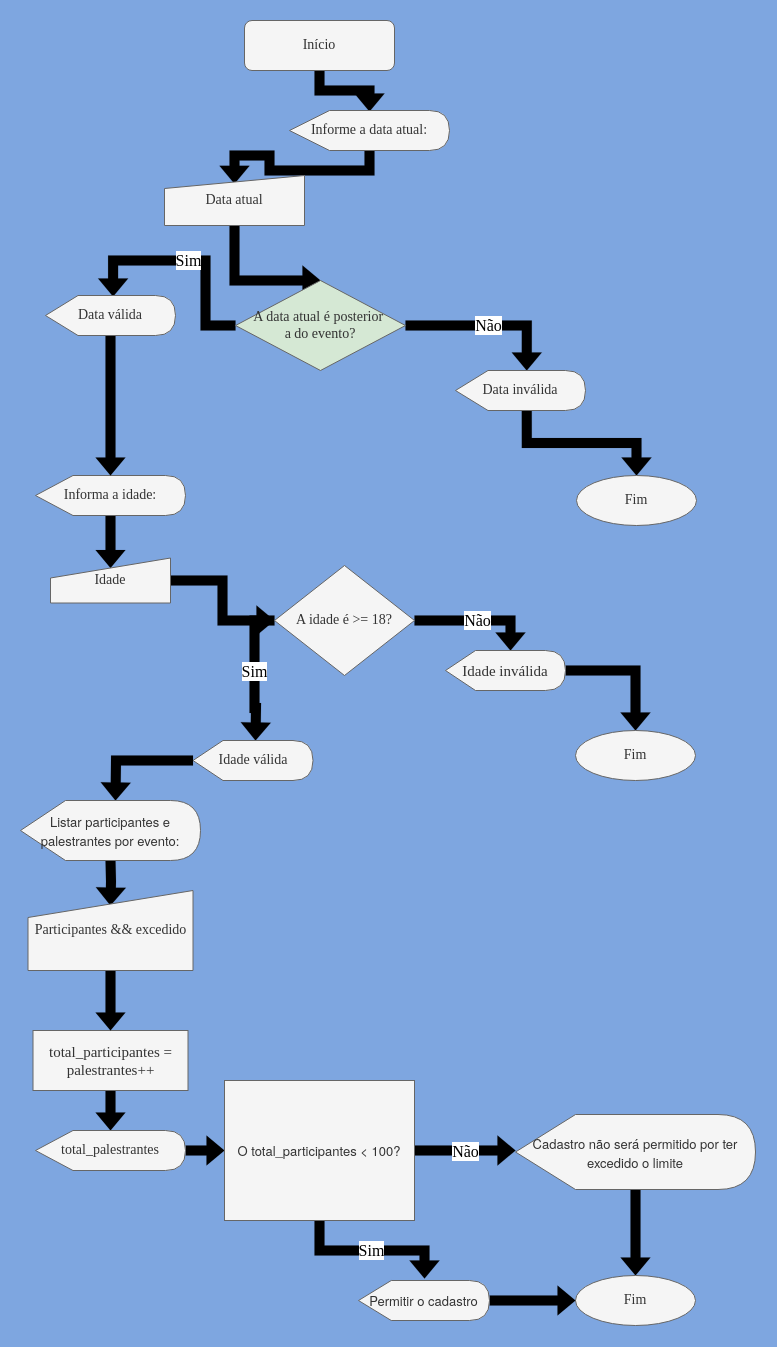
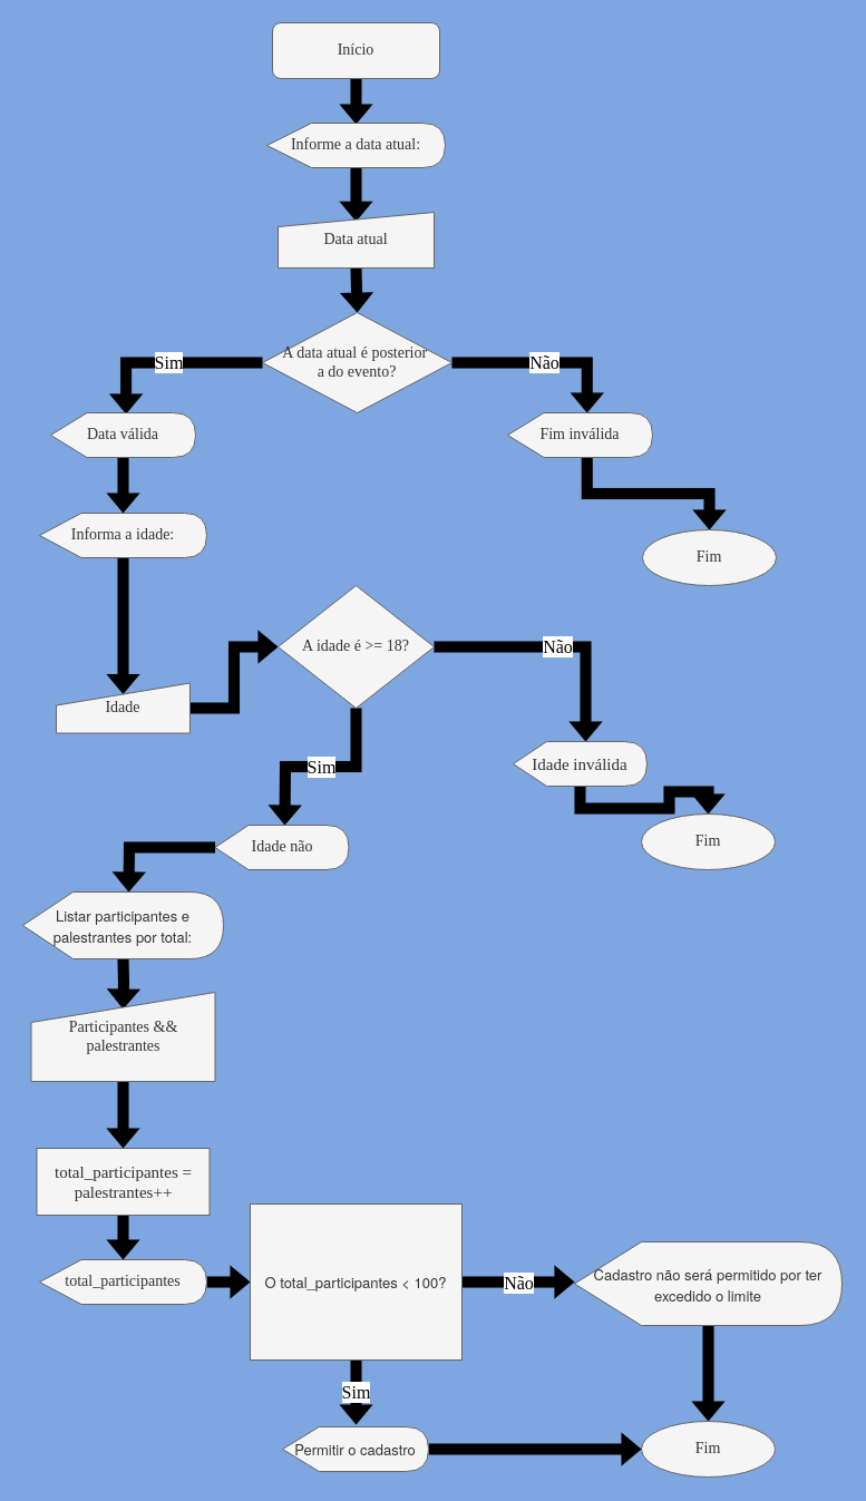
  <mxCell id="0" />
  <mxCell id="1" parent="0" />
  <mxCell id="2" style="edgeStyle=orthogonalEdgeStyle;shape=flexArrow;rounded=0;orthogonalLoop=1;jettySize=auto;html=1;entryX=0.5;entryY=0.025;entryDx=0;entryDy=0;entryPerimeter=0;fontFamily=Times New Roman;fontSize=14;fontColor=#333333;strokeWidth=0;fillColor=#000000;gradientColor=default;gradientDirection=south;" edge="1" parent="1" source="3" target="5"><mxGeometry relative="1" as="geometry" /></mxCell>
  <mxCell id="3" value="&lt;font style=&quot;font-size: 14px;&quot;&gt;Início&lt;/font&gt;" style="whiteSpace=wrap;html=1;fillColor=#f5f5f5;strokeColor=#666666;fontColor=#333333;fontFamily=Times New Roman;fontSize=14;rounded=1;" vertex="1" parent="1"><mxGeometry x="244" width="150" height="50" as="geometry" y="20" /></mxCell>
  <mxCell id="4" style="edgeStyle=orthogonalEdgeStyle;shape=flexArrow;rounded=0;orthogonalLoop=1;jettySize=auto;html=1;entryX=0.5;entryY=0.167;entryDx=0;entryDy=0;entryPerimeter=0;fontFamily=Times New Roman;fontSize=14;fontColor=#333333;strokeWidth=0;fillColor=#000000;gradientColor=default;gradientDirection=south;" edge="1" parent="1" source="5" target="7"><mxGeometry relative="1" as="geometry" /></mxCell>
- <mxCell id="5" value="Informe a data atual:" style="shape=display;whiteSpace=wrap;html=1;fontFamily=Times New Roman;fontSize=14;fillColor=#f5f5f5;fontColor=#333333;strokeColor=#666666;" vertex="1" parent="1"><mxGeometry x="289" y="110" width="160" height="40" as="geometry" /></mxCell>
+ <mxCell id="5" value="Informe a data atual:" style="shape=display;whiteSpace=wrap;html=1;fontFamily=Times New Roman;fontSize=14;fillColor=#f5f5f5;fontColor=#333333;strokeColor=#666666;" vertex="1" parent="1"><mxGeometry x="239" y="110" width="160" height="40" as="geometry" /></mxCell>
  <mxCell id="6" style="edgeStyle=orthogonalEdgeStyle;shape=flexArrow;rounded=0;orthogonalLoop=1;jettySize=auto;html=1;exitX=0.5;exitY=1;exitDx=0;exitDy=0;entryX=0.5;entryY=0;entryDx=0;entryDy=0;fontFamily=Times New Roman;fontSize=14;fontColor=#333333;strokeWidth=0;fillColor=#000000;gradientColor=default;gradientDirection=south;" edge="1" parent="1" source="7" target="10"><mxGeometry relative="1" as="geometry"><Array as="points"><mxPoint x="319" y="280" /><mxPoint x="319" y="280" /></Array></mxGeometry></mxCell>
- <mxCell id="7" value="Data atual" style="shape=manualInput;whiteSpace=wrap;html=1;fontFamily=Times New Roman;fontSize=14;fontColor=#333333;fillColor=#f5f5f5;strokeColor=#666666;size=13;" vertex="1" parent="1"><mxGeometry x="164" y="175" width="140" height="50" as="geometry" /></mxCell>
+ <mxCell id="7" value="Data atual" style="shape=manualInput;whiteSpace=wrap;html=1;fontFamily=Times New Roman;fontSize=14;fontColor=#333333;fillColor=#f5f5f5;strokeColor=#666666;size=13;" vertex="1" parent="1"><mxGeometry x="249" y="190" width="140" height="50" as="geometry" /></mxCell>
  <mxCell id="8" value="Não" style="edgeStyle=orthogonalEdgeStyle;shape=flexArrow;rounded=0;orthogonalLoop=1;jettySize=auto;html=1;entryX=0;entryY=0;entryDx=71.25;entryDy=0;entryPerimeter=0;fontFamily=Times New Roman;fontSize=16;fontColor=#000000;strokeWidth=0;fillColor=#000000;gradientColor=default;gradientDirection=south;" edge="1" parent="1" source="10" target="12"><mxGeometry relative="1" as="geometry" /></mxCell>
  <mxCell id="9" value="Sim" style="edgeStyle=orthogonalEdgeStyle;shape=flexArrow;rounded=0;orthogonalLoop=1;jettySize=auto;html=1;entryX=0.52;entryY=0.025;entryDx=0;entryDy=0;entryPerimeter=0;fontFamily=Times New Roman;fontSize=16;fontColor=#000000;strokeWidth=0;fillColor=#000000;gradientColor=default;gradientDirection=south;" edge="1" parent="1" source="10" target="30"><mxGeometry relative="1" as="geometry" /></mxCell>
- <mxCell id="10" value="A data atual é posterior&amp;nbsp;&lt;br&gt;a do evento?" style="rhombus;whiteSpace=wrap;html=1;fontFamily=Times New Roman;fontSize=14;fontColor=#333333;fillColor=#d5e8d4;strokeColor=#666666;perimeterSpacing=0;" vertex="1" parent="1"><mxGeometry x="235" y="280" width="170" height="90" as="geometry" /></mxCell>
+ <mxCell id="10" value="A data atual é posterior&amp;nbsp;&lt;br&gt;a do evento?" style="rhombus;whiteSpace=wrap;html=1;fontFamily=Times New Roman;fontSize=14;fontColor=#333333;fillColor=#f5f5f5;strokeColor=#666666;perimeterSpacing=0;" vertex="1" parent="1"><mxGeometry x="235" y="280" width="170" height="90" as="geometry" /></mxCell>
  <mxCell id="11" style="edgeStyle=orthogonalEdgeStyle;shape=flexArrow;rounded=0;orthogonalLoop=1;jettySize=auto;html=1;exitX=0;exitY=0;exitDx=71.25;exitDy=40;exitPerimeter=0;entryX=0.5;entryY=0;entryDx=0;entryDy=0;fontFamily=Times New Roman;fontSize=16;fontColor=#000000;strokeWidth=0;fillColor=#000000;gradientColor=default;gradientDirection=south;" edge="1" parent="1" source="12" target="13"><mxGeometry relative="1" as="geometry" /></mxCell>
- <mxCell id="12" value="Data inválida" style="shape=display;whiteSpace=wrap;html=1;fontFamily=Times New Roman;fontSize=14;fontColor=#333333;fillColor=#f5f5f5;strokeColor=#666666;" vertex="1" parent="1"><mxGeometry x="455" y="370" width="130" height="40" as="geometry" /></mxCell>
+ <mxCell id="12" value="Fim inválida" style="shape=display;whiteSpace=wrap;html=1;fontFamily=Times New Roman;fontSize=14;fontColor=#333333;fillColor=#f5f5f5;strokeColor=#666666;" vertex="1" parent="1"><mxGeometry x="455" y="370" width="130" height="40" as="geometry" /></mxCell>
  <mxCell id="13" value="Fim" style="ellipse;whiteSpace=wrap;html=1;fontFamily=Times New Roman;fontSize=14;fontColor=#333333;fillColor=#f5f5f5;strokeColor=#666666;" vertex="1" parent="1"><mxGeometry x="576" y="475" width="120" height="50" as="geometry" /></mxCell>
  <mxCell id="14" style="edgeStyle=orthogonalEdgeStyle;shape=flexArrow;rounded=0;orthogonalLoop=1;jettySize=auto;html=1;entryX=0.5;entryY=0.222;entryDx=0;entryDy=0;entryPerimeter=0;fontFamily=Times New Roman;fontSize=16;fontColor=#000000;strokeWidth=0;fillColor=#000000;gradientColor=default;gradientDirection=south;" edge="1" parent="1" source="15" target="17"><mxGeometry relative="1" as="geometry" /></mxCell>
- <mxCell id="15" value="Informa a idade:" style="shape=display;whiteSpace=wrap;html=1;fontFamily=Times New Roman;fontSize=14;fontColor=#333333;fillColor=#f5f5f5;strokeColor=#666666;" vertex="1" parent="1"><mxGeometry x="35" y="475" width="150" height="40" as="geometry" /></mxCell>
+ <mxCell id="15" value="Informa a idade:" style="shape=display;whiteSpace=wrap;html=1;fontFamily=Times New Roman;fontSize=14;fontColor=#333333;fillColor=#f5f5f5;strokeColor=#666666;" vertex="1" parent="1"><mxGeometry x="35" y="460" width="150" height="40" as="geometry" /></mxCell>
  <mxCell id="16" style="edgeStyle=orthogonalEdgeStyle;shape=flexArrow;rounded=0;orthogonalLoop=1;jettySize=auto;html=1;entryX=0;entryY=0.5;entryDx=0;entryDy=0;fontFamily=Times New Roman;fontSize=16;fontColor=#000000;strokeWidth=0;fillColor=#000000;gradientColor=default;gradientDirection=south;" edge="1" parent="1" source="17" target="20"><mxGeometry relative="1" as="geometry" /></mxCell>
- <mxCell id="17" value="Idade" style="shape=manualInput;whiteSpace=wrap;html=1;fontFamily=Times New Roman;fontSize=14;fontColor=#333333;fillColor=#f5f5f5;strokeColor=#666666;size=20;" vertex="1" parent="1"><mxGeometry x="50" y="557.5" width="120" height="45" as="geometry" /></mxCell>
+ <mxCell id="17" value="Idade" style="shape=manualInput;whiteSpace=wrap;html=1;fontFamily=Times New Roman;fontSize=14;fontColor=#333333;fillColor=#f5f5f5;strokeColor=#666666;size=20;" vertex="1" parent="1"><mxGeometry x="50" y="612.5" width="120" height="45" as="geometry" /></mxCell>
  <mxCell id="18" value="Não" style="edgeStyle=orthogonalEdgeStyle;shape=flexArrow;rounded=0;orthogonalLoop=1;jettySize=auto;html=1;entryX=0;entryY=0;entryDx=65;entryDy=0;entryPerimeter=0;fontFamily=Times New Roman;fontSize=16;fontColor=#000000;strokeWidth=0;fillColor=#000000;gradientColor=default;gradientDirection=south;" edge="1" parent="1" source="20" target="22"><mxGeometry relative="1" as="geometry" /></mxCell>
  <mxCell id="19" value="Sim" style="edgeStyle=orthogonalEdgeStyle;shape=flexArrow;rounded=0;orthogonalLoop=1;jettySize=auto;html=1;fontFamily=Times New Roman;fontSize=16;fontColor=#000000;strokeWidth=0;fillColor=#000000;gradientColor=default;gradientDirection=south;" edge="1" parent="1" source="20"><mxGeometry relative="1" as="geometry"><mxPoint x="255" y="740" as="targetPoint" /></mxGeometry></mxCell>
- <mxCell id="20" value="A idade é &amp;gt;= 18?" style="rhombus;whiteSpace=wrap;html=1;fontFamily=Times New Roman;fontSize=14;fontColor=#333333;fillColor=#f5f5f5;strokeColor=#666666;" vertex="1" parent="1"><mxGeometry x="274" y="565" width="140" height="110" as="geometry" /></mxCell>
+ <mxCell id="20" value="A idade é &amp;gt;= 18?" style="rhombus;whiteSpace=wrap;html=1;fontFamily=Times New Roman;fontSize=14;fontColor=#333333;fillColor=#f5f5f5;strokeColor=#666666;" vertex="1" parent="1"><mxGeometry x="249" y="525" width="140" height="110" as="geometry" /></mxCell>
  <mxCell id="21" style="edgeStyle=orthogonalEdgeStyle;shape=flexArrow;rounded=0;orthogonalLoop=1;jettySize=auto;html=1;fontFamily=Times New Roman;fontSize=14;fontColor=#000000;strokeWidth=0;fillColor=#000000;gradientColor=default;gradientDirection=south;" edge="1" parent="1" source="22" target="23"><mxGeometry relative="1" as="geometry" /></mxCell>
- <mxCell id="22" value="Idade inválida" style="shape=display;whiteSpace=wrap;html=1;fontFamily=Times New Roman;fontSize=15;fontColor=#333333;fillColor=#f5f5f5;strokeColor=#666666;" vertex="1" parent="1"><mxGeometry x="445" y="650" width="120" height="40" as="geometry" /></mxCell>
+ <mxCell id="22" value="Idade inválida" style="shape=display;whiteSpace=wrap;html=1;fontFamily=Times New Roman;fontSize=15;fontColor=#333333;fillColor=#f5f5f5;strokeColor=#666666;" vertex="1" parent="1"><mxGeometry x="460" y="665" width="120" height="40" as="geometry" /></mxCell>
  <mxCell id="23" value="Fim" style="ellipse;whiteSpace=wrap;html=1;fontFamily=Times New Roman;fontSize=14;fontColor=#333333;fillColor=#f5f5f5;strokeColor=#666666;" vertex="1" parent="1"><mxGeometry x="575" y="730" width="120" height="50" as="geometry" /></mxCell>
  <mxCell id="24" style="edgeStyle=orthogonalEdgeStyle;shape=flexArrow;rounded=0;orthogonalLoop=1;jettySize=auto;html=1;entryX=0.5;entryY=0.188;entryDx=0;entryDy=0;entryPerimeter=0;fontFamily=Times New Roman;fontSize=16;fontColor=#000000;strokeWidth=0;fillColor=#000000;gradientColor=default;gradientDirection=south;" edge="1" parent="1" target="28"><mxGeometry relative="1" as="geometry"><mxPoint x="110" y="860" as="sourcePoint" /></mxGeometry></mxCell>
  <mxCell id="25" style="edgeStyle=orthogonalEdgeStyle;shape=flexArrow;rounded=0;orthogonalLoop=1;jettySize=auto;html=1;fontFamily=Times New Roman;fontSize=14;fontColor=#000000;strokeWidth=0;fillColor=#000000;gradientColor=default;gradientDirection=south;" edge="1" parent="1" source="26" target="34"><mxGeometry relative="1" as="geometry" /></mxCell>
  <mxCell id="26" value="total_participantes = palestrantes++" style="rounded=0;whiteSpace=wrap;html=1;fontFamily=Times New Roman;fontSize=15;fontColor=#333333;fillColor=#f5f5f5;strokeColor=#666666;" vertex="1" parent="1"><mxGeometry x="32.5" y="1030" width="155" height="60" as="geometry" /></mxCell>
  <mxCell id="27" style="edgeStyle=orthogonalEdgeStyle;shape=flexArrow;rounded=0;orthogonalLoop=1;jettySize=auto;html=1;entryX=0.5;entryY=0;entryDx=0;entryDy=0;fontFamily=Times New Roman;fontSize=16;fontColor=#000000;strokeWidth=0;fillColor=#000000;gradientColor=default;gradientDirection=south;" edge="1" parent="1" source="28" target="26"><mxGeometry relative="1" as="geometry" /></mxCell>
- <mxCell id="28" value="Participantes &amp;amp;&amp;amp; excedido" style="shape=manualInput;whiteSpace=wrap;html=1;fontFamily=Times New Roman;fontSize=14;fontColor=#333333;size=27;fillColor=#f5f5f5;strokeColor=#666666;" vertex="1" parent="1"><mxGeometry x="27.5" y="890" width="165" height="80" as="geometry" /></mxCell>
+ <mxCell id="28" value="Participantes &amp;amp;&amp;amp; palestrantes" style="shape=manualInput;whiteSpace=wrap;html=1;fontFamily=Times New Roman;fontSize=14;fontColor=#333333;size=27;fillColor=#f5f5f5;strokeColor=#666666;" vertex="1" parent="1"><mxGeometry x="27.5" y="890" width="165" height="80" as="geometry" /></mxCell>
  <mxCell id="29" style="edgeStyle=orthogonalEdgeStyle;shape=flexArrow;rounded=0;orthogonalLoop=1;jettySize=auto;html=1;fontFamily=Times New Roman;fontSize=16;fontColor=#000000;strokeWidth=0;fillColor=#000000;gradientColor=default;gradientDirection=south;" edge="1" parent="1" source="30" target="15"><mxGeometry relative="1" as="geometry" /></mxCell>
- <mxCell id="30" value="Data válida" style="shape=display;whiteSpace=wrap;html=1;fontFamily=Times New Roman;fontSize=14;fontColor=#333333;fillColor=#f5f5f5;strokeColor=#666666;" vertex="1" parent="1"><mxGeometry x="45" y="295" width="130" height="40" as="geometry" /></mxCell>
+ <mxCell id="30" value="Data válida" style="shape=display;whiteSpace=wrap;html=1;fontFamily=Times New Roman;fontSize=14;fontColor=#333333;fillColor=#f5f5f5;strokeColor=#666666;" vertex="1" parent="1"><mxGeometry x="45" y="370" width="130" height="40" as="geometry" /></mxCell>
  <mxCell id="31" style="edgeStyle=orthogonalEdgeStyle;shape=flexArrow;rounded=0;orthogonalLoop=1;jettySize=auto;html=1;fontFamily=Times New Roman;fontSize=16;fontColor=#000000;strokeWidth=0;fillColor=#000000;gradientColor=default;gradientDirection=south;" edge="1" parent="1" source="32"><mxGeometry relative="1" as="geometry"><mxPoint x="115" y="800" as="targetPoint" /></mxGeometry></mxCell>
- <mxCell id="32" value="Idade válida" style="shape=display;whiteSpace=wrap;html=1;fontFamily=Times New Roman;fontSize=14;fontColor=#333333;fillColor=#f5f5f5;strokeColor=#666666;" vertex="1" parent="1"><mxGeometry x="192.5" y="740" width="120" height="40" as="geometry" /></mxCell>
+ <mxCell id="32" value="Idade não" style="shape=display;whiteSpace=wrap;html=1;fontFamily=Times New Roman;fontSize=14;fontColor=#333333;fillColor=#f5f5f5;strokeColor=#666666;" vertex="1" parent="1"><mxGeometry x="192.5" y="740" width="120" height="40" as="geometry" /></mxCell>
  <mxCell id="33" style="edgeStyle=orthogonalEdgeStyle;shape=flexArrow;rounded=0;orthogonalLoop=1;jettySize=auto;html=1;exitX=1;exitY=0.5;exitDx=0;exitDy=0;exitPerimeter=0;entryX=0;entryY=0.5;entryDx=0;entryDy=0;fontFamily=Times New Roman;fontSize=14;fontColor=#000000;strokeWidth=0;fillColor=#000000;gradientColor=default;gradientDirection=south;" edge="1" parent="1" source="34" target="37"><mxGeometry relative="1" as="geometry" /></mxCell>
- <mxCell id="34" value="total_palestrantes" style="shape=display;whiteSpace=wrap;html=1;fontFamily=Times New Roman;fontSize=14;fontColor=#333333;fillColor=#f5f5f5;strokeColor=#666666;" vertex="1" parent="1"><mxGeometry x="35" y="1130" width="150" height="40" as="geometry" /></mxCell>
+ <mxCell id="34" value="total_participantes" style="shape=display;whiteSpace=wrap;html=1;fontFamily=Times New Roman;fontSize=14;fontColor=#333333;fillColor=#f5f5f5;strokeColor=#666666;" vertex="1" parent="1"><mxGeometry x="35" y="1130" width="150" height="40" as="geometry" /></mxCell>
  <mxCell id="35" value="Não" style="edgeStyle=orthogonalEdgeStyle;shape=flexArrow;rounded=0;orthogonalLoop=1;jettySize=auto;html=1;fontFamily=Times New Roman;fontSize=16;fontColor=#000000;strokeWidth=0;fillColor=#000000;gradientColor=default;gradientDirection=south;" edge="1" parent="1" source="37"><mxGeometry relative="1" as="geometry"><mxPoint x="515" y="1150" as="targetPoint" /></mxGeometry></mxCell>
  <mxCell id="36" value="Sim" style="edgeStyle=orthogonalEdgeStyle;shape=flexArrow;rounded=0;orthogonalLoop=1;jettySize=auto;html=1;entryX=0.504;entryY=-0.05;entryDx=0;entryDy=0;entryPerimeter=0;fontFamily=Times New Roman;fontSize=16;fontColor=#000000;strokeWidth=0;fillColor=#000000;gradientColor=default;gradientDirection=south;" edge="1" parent="1" source="37" target="43"><mxGeometry relative="1" as="geometry" /></mxCell>
  <mxCell id="37" value="&lt;p style=&quot;margin: 0.0px 0.0px 0.0px 0.0px; font: 13.0px 'Helvetica Neue'&quot;&gt;O total_participantes &amp;lt; 100?&lt;/p&gt;" style="whiteSpace=wrap;html=1;fontFamily=Times New Roman;fontSize=14;fontColor=#333333;fillColor=#f5f5f5;strokeColor=#666666;rounded=0;" vertex="1" parent="1"><mxGeometry x="224" y="1080" width="190" height="140" as="geometry" /></mxCell>
- <mxCell id="38" value="&lt;p style=&quot;margin: 0.0px 0.0px 0.0px 0.0px; font: 13.0px 'Helvetica Neue'&quot;&gt;Listar participantes e palestrantes por evento:&lt;/p&gt;" style="shape=display;whiteSpace=wrap;html=1;fontFamily=Times New Roman;fontSize=14;fontColor=#333333;fillColor=#f5f5f5;strokeColor=#666666;" vertex="1" parent="1"><mxGeometry x="20" y="800" width="180" height="60" as="geometry" /></mxCell>
+ <mxCell id="38" value="&lt;p style=&quot;margin: 0.0px 0.0px 0.0px 0.0px; font: 13.0px 'Helvetica Neue'&quot;&gt;Listar participantes e palestrantes por total:&lt;/p&gt;" style="shape=display;whiteSpace=wrap;html=1;fontFamily=Times New Roman;fontSize=14;fontColor=#333333;fillColor=#f5f5f5;strokeColor=#666666;" vertex="1" parent="1"><mxGeometry x="20" y="800" width="180" height="60" as="geometry" /></mxCell>
  <mxCell id="39" style="edgeStyle=orthogonalEdgeStyle;shape=flexArrow;rounded=0;orthogonalLoop=1;jettySize=auto;html=1;entryX=0.5;entryY=0;entryDx=0;entryDy=0;fontFamily=Times New Roman;fontSize=16;fontColor=#000000;strokeWidth=0;fillColor=#000000;gradientColor=default;gradientDirection=south;" edge="1" parent="1" source="40" target="41"><mxGeometry relative="1" as="geometry" /></mxCell>
  <mxCell id="40" value="&lt;p style=&quot;margin: 0px; font-stretch: normal; font-size: 13px; line-height: normal; font-family: &amp;quot;Helvetica Neue&amp;quot;;&quot;&gt;Cadastro não será permitido por ter excedido o limite&lt;/p&gt;" style="shape=display;whiteSpace=wrap;html=1;fontFamily=Times New Roman;fontSize=14;fontColor=#333333;fillColor=#f5f5f5;strokeColor=#666666;" vertex="1" parent="1"><mxGeometry x="515" y="1114" width="240" height="75" as="geometry" /></mxCell>
  <mxCell id="41" value="Fim" style="ellipse;whiteSpace=wrap;html=1;fontFamily=Times New Roman;fontSize=14;fontColor=#333333;fillColor=#f5f5f5;strokeColor=#666666;" vertex="1" parent="1"><mxGeometry x="575" y="1275" width="120" height="50" as="geometry" /></mxCell>
  <mxCell id="42" style="edgeStyle=orthogonalEdgeStyle;shape=flexArrow;rounded=0;orthogonalLoop=1;jettySize=auto;html=1;entryX=0;entryY=0.5;entryDx=0;entryDy=0;fontFamily=Times New Roman;fontSize=16;fontColor=#000000;strokeWidth=0;fillColor=#000000;gradientColor=default;gradientDirection=south;" edge="1" parent="1" source="43" target="41"><mxGeometry relative="1" as="geometry" /></mxCell>
- <mxCell id="43" value="&lt;p style=&quot;margin: 0.0px 0.0px 0.0px 0.0px; font: 13.0px 'Helvetica Neue'&quot;&gt;Permitir o cadastro&lt;/p&gt;" style="shape=display;whiteSpace=wrap;html=1;fontFamily=Times New Roman;fontSize=14;fontColor=#333333;fillColor=#f5f5f5;strokeColor=#666666;" vertex="1" parent="1"><mxGeometry x="358" y="1280" width="131" height="40" as="geometry" /></mxCell>
+ <mxCell id="43" value="&lt;p style=&quot;margin: 0.0px 0.0px 0.0px 0.0px; font: 13.0px 'Helvetica Neue'&quot;&gt;Permitir o cadastro&lt;/p&gt;" style="shape=display;whiteSpace=wrap;html=1;fontFamily=Times New Roman;fontSize=14;fontColor=#333333;fillColor=#f5f5f5;strokeColor=#666666;" vertex="1" parent="1"><mxGeometry x="253" y="1280" width="131" height="40" as="geometry" /></mxCell>
